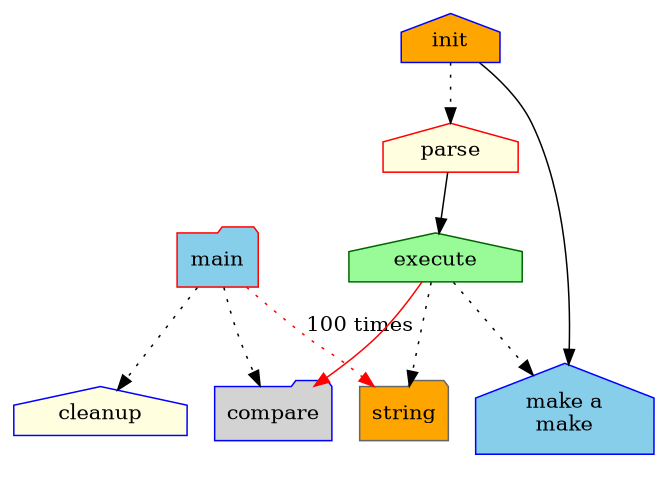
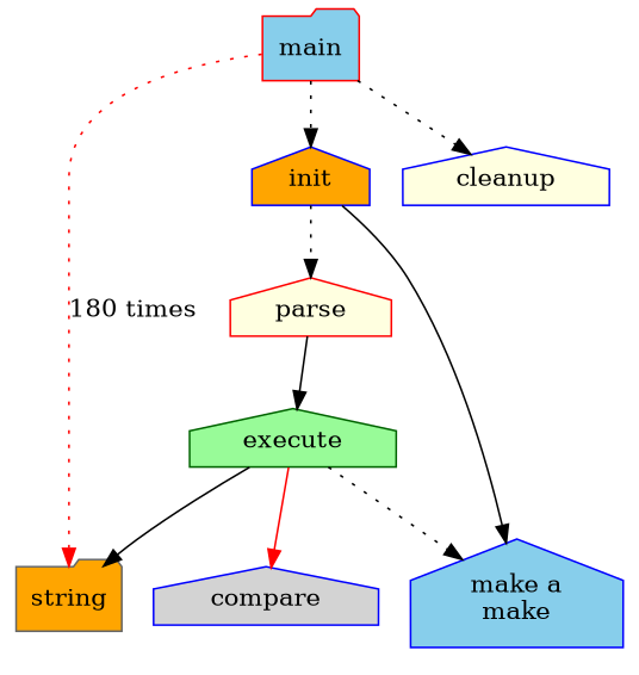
  digraph {
    node [color=blue fillcolor=skyblue shape=house style=filled]
    edge [style=dotted]
    main [color=red shape=folder]
    init [fillcolor=orange]
    cleanup [fillcolor=lightyellow]
    n4 [color=gray40 fillcolor=orange label=string shape=folder]
    parse [color=red fillcolor=lightyellow]
    execute [color=darkgreen fillcolor=palegreen]
    n7 [label="make a\nmake"]
-   compare [fillcolor=lightgrey shape=folder]
-   main -> compare [stype=dotted]
+   compare [fillcolor=lightgrey]
+   main -> init [stype=dotted]
    main -> cleanup
-   main -> n4 [color=red label="100 times"]
+   main -> n4 [color=red label="180 times"]
    init -> parse [weight=8]
    init -> n7 [style=solid]
    parse -> execute [style=solid]
-   execute -> n4
+   execute -> n4 [style=solid]
    execute -> n7
    execute -> compare [color=red style=solid]
  }
